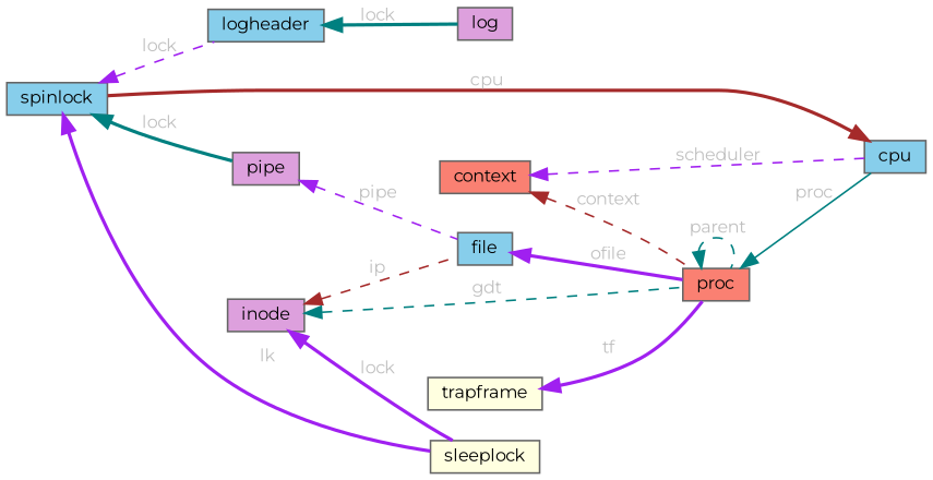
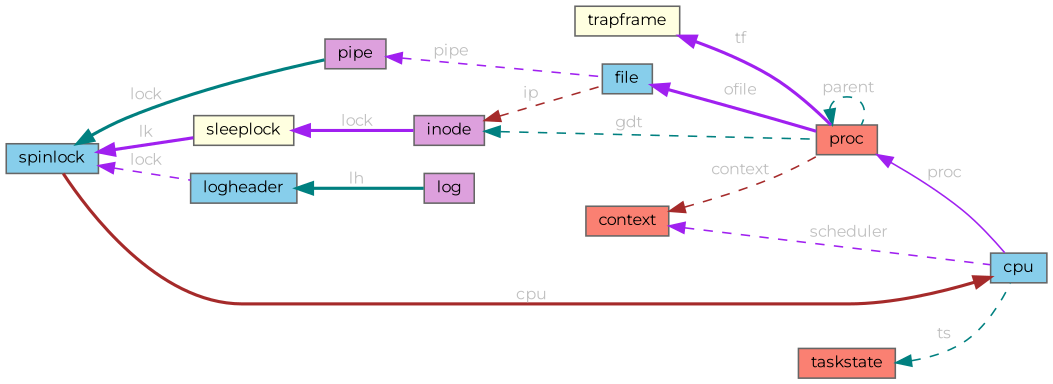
  digraph {
    fontname=Montserrat
    rankdir=LR
    node [color=gray40 fillcolor=skyblue fontname=Montserrat fontsize=10 shape=box style=filled]
    edge [color=purple dir=back fontcolor=grey fontname=Montserrat fontsize=10 labelfontname=Helvetica labelfontsize=10 style=dashed]
    n1 [fillcolor=plum fontcolor=black height=0.2 label=log width=0.4]
    n2 [height=0.2 label=spinlock width=0.4]
    n3 [fillcolor=plum height=0.2 label=pipe width=0.4]
    n4 [fillcolor=lightyellow height=0.2 label=sleeplock width=0.4]
    n5 [height=0.2 label=logheader width=0.4]
    n6 [height=0.2 label=file width=0.4]
    n7 [fillcolor=plum height=0.2 label=inode width=0.4]
    n8 [height=0.2 label=cpu width=0.4]
    n9 [fillcolor=salmon height=0.2 label=context width=0.4]
    n10 [fillcolor=salmon height=0.2 label=proc width=0.4]
+   n11 [fillcolor=salmon height=0.2 label=taskstate width=0.4]
    n12 [fillcolor=lightyellow height=0.2 label=trapframe width=0.4]
    n2 -> n3 [color=teal label=" lock" style=bold]
    n2 -> n4 [label=" lk" style=bold]
    n2 -> n5 [label=" lock"]
    n3 -> n6 [label=" pipe"]
-   n7 -> n4 [label=" lock" style=bold]
-   n5 -> n1 [color=teal label=" lock" style=bold]
+   n4 -> n7 [label=" lock" style=bold]
+   n5 -> n1 [color=teal label=" lh" style=bold]
    n6 -> n10 [label=" ofile" style=bold]
    n7 -> n6 [color=brown label=" ip"]
    n7 -> n10 [color=teal label=" gdt"]
    n8 -> n2 [color=brown label=" cpu" style=bold]
    n9 -> n8 [label=" scheduler"]
    n9 -> n10 [color=brown label=" context"]
-   n10 -> n8 [color=teal label=" proc" style=solid]
+   n10 -> n8 [label=" proc" style=solid]
    n10 -> n10 [color=teal label=" parent"]
+   n11 -> n8 [color=teal label=" ts"]
    n12 -> n10 [label=" tf" style=bold]
  }
